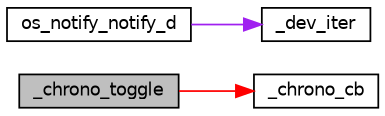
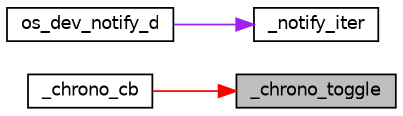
  digraph {
    rankdir=LR
    node [color=black fontname=Helvetica fontsize=10 shape=record]
    edge [fontname=Helvetica fontsize=10 labelfontname=Helvetica labelfontsize=10 style=solid]
    n1 [fillcolor=grey75 fontcolor=black height=0.2 label=_chrono_toggle style=filled width=0.4]
    n2 [height=0.2 label=_chrono_cb width=0.4]
-   n3 [height=0.2 label=os_notify_notify_d width=0.4]
-   n4 [height=0.2 label=_dev_iter width=0.4]
-   n1 -> n2 [color=red]
+   n3 [height=0.2 label=os_dev_notify_d width=0.4]
+   n4 [height=0.2 label=_notify_iter width=0.4]
+   n2 -> n1 [color=red]
    n3 -> n4 [color=purple]
  }
